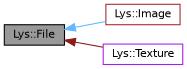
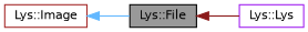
  digraph {
    rankdir=LR
    node [fillcolor=white fontname=Helvetica fontsize=10 shape=box style=filled]
    edge [dir=back fontname=Helvetica fontsize=10 labelfontname=Helvetica labelfontsize=10 style=solid]
    n1 [color=black fillcolor=grey60 fontcolor=black height=0.2 label="Lys::File" width=0.4]
    n2 [color=brown height=0.2 label="Lys::Image" width=0.4]
-   n3 [color=purple height=0.2 label="Lys::Texture" width=0.4]
-   n1 -> n2 [color=steelblue1]
+   n3 [color=purple height=0.2 label="Lys::Lys" width=0.4]
+   n2 -> n1 [color=steelblue1]
    n1 -> n3 [color=firebrick4]
  }
